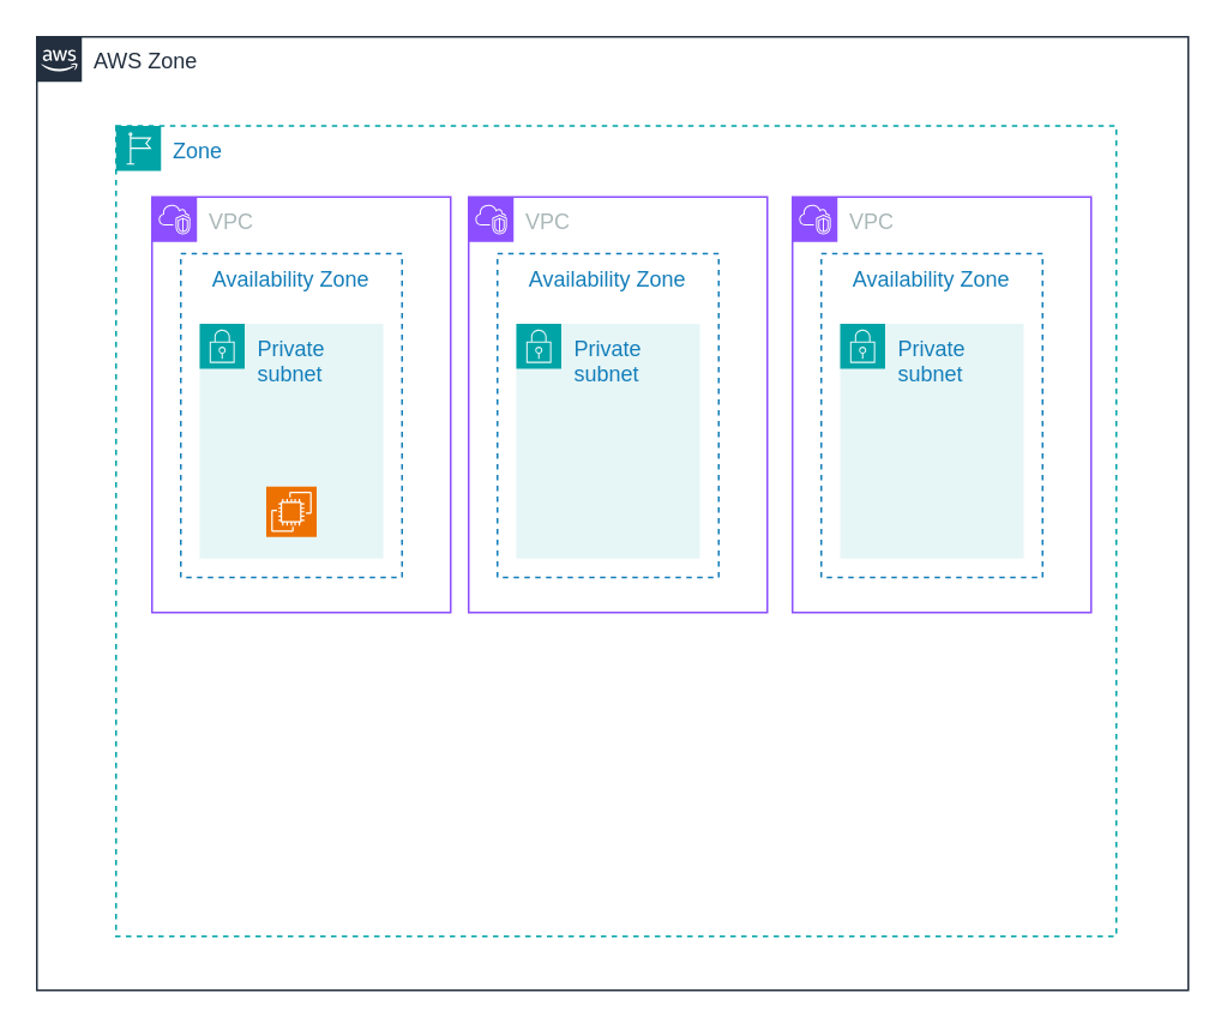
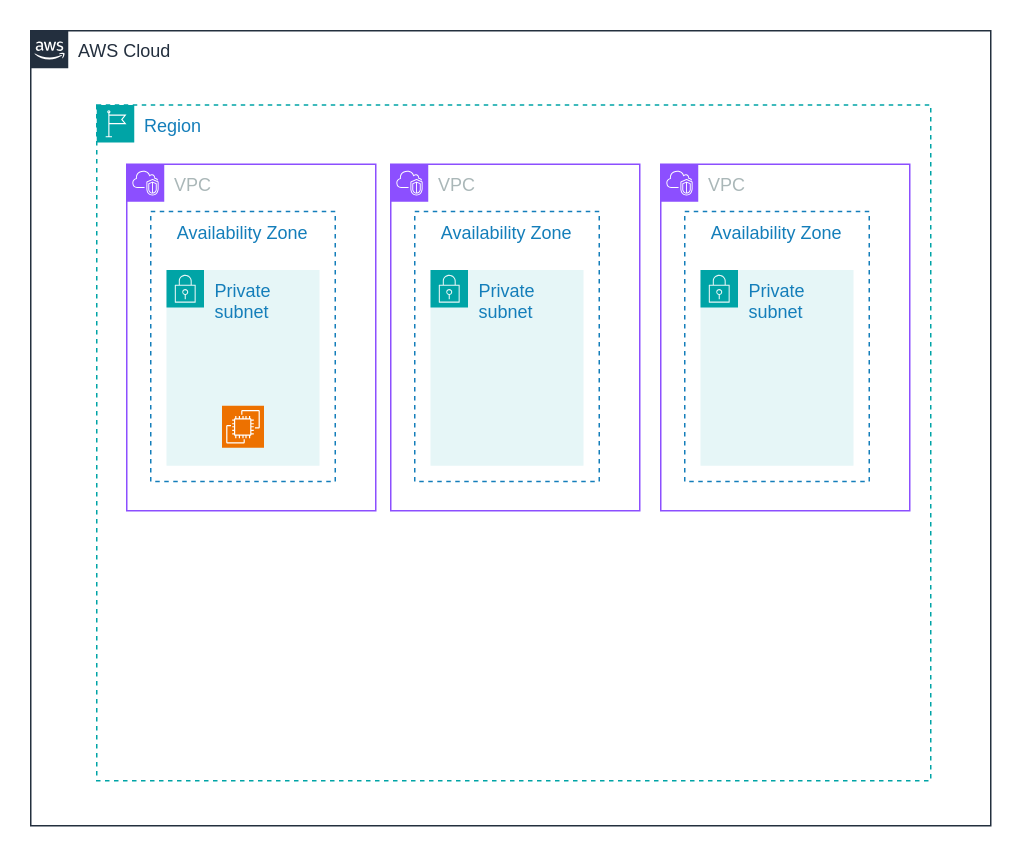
  <mxCell id="0" />
  <mxCell id="1" parent="0" />
- <mxCell id="2" value="AWS Zone" style="points=[[0,0],[0.25,0],[0.5,0],[0.75,0],[1,0],[1,0.25],[1,0.5],[1,0.75],[1,1],[0.75,1],[0.5,1],[0.25,1],[0,1],[0,0.75],[0,0.5],[0,0.25]];outlineConnect=0;gradientColor=none;html=1;whiteSpace=wrap;fontSize=12;fontStyle=0;container=1;pointerEvents=0;collapsible=0;recursiveResize=0;shape=mxgraph.aws4.group;grIcon=mxgraph.aws4.group_aws_cloud_alt;strokeColor=#232F3E;fillColor=none;verticalAlign=top;align=left;spacingLeft=30;fontColor=#232F3E;dashed=0;" parent="1" vertex="1"><mxGeometry x="20" y="20" width="640" height="530" as="geometry" /></mxCell>
+ <mxCell id="2" value="AWS Cloud" style="points=[[0,0],[0.25,0],[0.5,0],[0.75,0],[1,0],[1,0.25],[1,0.5],[1,0.75],[1,1],[0.75,1],[0.5,1],[0.25,1],[0,1],[0,0.75],[0,0.5],[0,0.25]];outlineConnect=0;gradientColor=none;html=1;whiteSpace=wrap;fontSize=12;fontStyle=0;container=1;pointerEvents=0;collapsible=0;recursiveResize=0;shape=mxgraph.aws4.group;grIcon=mxgraph.aws4.group_aws_cloud_alt;strokeColor=#232F3E;fillColor=none;verticalAlign=top;align=left;spacingLeft=30;fontColor=#232F3E;dashed=0;" parent="1" vertex="1"><mxGeometry x="20" y="20" width="640" height="530" as="geometry" /></mxCell>
  <mxCell id="3" value="VPC" style="points=[[0,0],[0.25,0],[0.5,0],[0.75,0],[1,0],[1,0.25],[1,0.5],[1,0.75],[1,1],[0.75,1],[0.5,1],[0.25,1],[0,1],[0,0.75],[0,0.5],[0,0.25]];outlineConnect=0;gradientColor=none;html=1;whiteSpace=wrap;fontSize=12;fontStyle=0;container=1;pointerEvents=0;collapsible=0;recursiveResize=0;shape=mxgraph.aws4.group;grIcon=mxgraph.aws4.group_vpc2;strokeColor=#8C4FFF;fillColor=none;verticalAlign=top;align=left;spacingLeft=30;fontColor=#AAB7B8;dashed=0;" parent="2" vertex="1"><mxGeometry x="64" y="89" width="166" height="231" as="geometry" /></mxCell>
- <mxCell id="4" value="Zone" style="points=[[0,0],[0.25,0],[0.5,0],[0.75,0],[1,0],[1,0.25],[1,0.5],[1,0.75],[1,1],[0.75,1],[0.5,1],[0.25,1],[0,1],[0,0.75],[0,0.5],[0,0.25]];outlineConnect=0;gradientColor=none;html=1;whiteSpace=wrap;fontSize=12;fontStyle=0;container=1;pointerEvents=0;collapsible=0;recursiveResize=0;shape=mxgraph.aws4.group;grIcon=mxgraph.aws4.group_region;strokeColor=#00A4A6;fillColor=none;verticalAlign=top;align=left;spacingLeft=30;fontColor=#147EBA;dashed=1;" parent="2" vertex="1"><mxGeometry x="44" y="49.5" width="556" height="450.5" as="geometry" /></mxCell>
+ <mxCell id="4" value="Region" style="points=[[0,0],[0.25,0],[0.5,0],[0.75,0],[1,0],[1,0.25],[1,0.5],[1,0.75],[1,1],[0.75,1],[0.5,1],[0.25,1],[0,1],[0,0.75],[0,0.5],[0,0.25]];outlineConnect=0;gradientColor=none;html=1;whiteSpace=wrap;fontSize=12;fontStyle=0;container=1;pointerEvents=0;collapsible=0;recursiveResize=0;shape=mxgraph.aws4.group;grIcon=mxgraph.aws4.group_region;strokeColor=#00A4A6;fillColor=none;verticalAlign=top;align=left;spacingLeft=30;fontColor=#147EBA;dashed=1;" parent="2" vertex="1"><mxGeometry x="44" y="49.5" width="556" height="450.5" as="geometry" /></mxCell>
  <mxCell id="5" value="Private subnet" style="points=[[0,0],[0.25,0],[0.5,0],[0.75,0],[1,0],[1,0.25],[1,0.5],[1,0.75],[1,1],[0.75,1],[0.5,1],[0.25,1],[0,1],[0,0.75],[0,0.5],[0,0.25]];outlineConnect=0;gradientColor=none;html=1;whiteSpace=wrap;fontSize=12;fontStyle=0;container=0;pointerEvents=0;collapsible=0;recursiveResize=0;shape=mxgraph.aws4.group;grIcon=mxgraph.aws4.group_security_group;grStroke=0;strokeColor=#00A4A6;fillColor=#E6F6F7;verticalAlign=top;align=left;spacingLeft=30;fontColor=#147EBA;dashed=0;" vertex="1" parent="4"><mxGeometry x="46.5" y="110" width="102" height="130.5" as="geometry" /></mxCell>
  <mxCell id="6" value="Availability Zone" style="fillColor=none;strokeColor=#147EBA;dashed=1;verticalAlign=top;fontStyle=0;fontColor=#147EBA;whiteSpace=wrap;html=1;" parent="4" vertex="1"><mxGeometry x="36" y="71" width="123" height="180" as="geometry" /></mxCell>
  <mxCell id="7" value="" style="sketch=0;points=[[0,0,0],[0.25,0,0],[0.5,0,0],[0.75,0,0],[1,0,0],[0,1,0],[0.25,1,0],[0.5,1,0],[0.75,1,0],[1,1,0],[0,0.25,0],[0,0.5,0],[0,0.75,0],[1,0.25,0],[1,0.5,0],[1,0.75,0]];outlineConnect=0;fontColor=#232F3E;fillColor=#ED7100;strokeColor=#ffffff;dashed=0;verticalLabelPosition=bottom;verticalAlign=top;align=center;html=1;fontSize=12;fontStyle=0;aspect=fixed;shape=mxgraph.aws4.resourceIcon;resIcon=mxgraph.aws4.ec2;" parent="4" vertex="1"><mxGeometry x="83.5" y="200.5" width="28" height="28" as="geometry" /></mxCell>
  <mxCell id="8" value="VPC" style="points=[[0,0],[0.25,0],[0.5,0],[0.75,0],[1,0],[1,0.25],[1,0.5],[1,0.75],[1,1],[0.75,1],[0.5,1],[0.25,1],[0,1],[0,0.75],[0,0.5],[0,0.25]];outlineConnect=0;gradientColor=none;html=1;whiteSpace=wrap;fontSize=12;fontStyle=0;container=1;pointerEvents=0;collapsible=0;recursiveResize=0;shape=mxgraph.aws4.group;grIcon=mxgraph.aws4.group_vpc2;strokeColor=#8C4FFF;fillColor=none;verticalAlign=top;align=left;spacingLeft=30;fontColor=#AAB7B8;dashed=0;" vertex="1" parent="4"><mxGeometry x="196" y="39.5" width="166" height="231" as="geometry" /></mxCell>
  <mxCell id="9" value="Private subnet" style="points=[[0,0],[0.25,0],[0.5,0],[0.75,0],[1,0],[1,0.25],[1,0.5],[1,0.75],[1,1],[0.75,1],[0.5,1],[0.25,1],[0,1],[0,0.75],[0,0.5],[0,0.25]];outlineConnect=0;gradientColor=none;html=1;whiteSpace=wrap;fontSize=12;fontStyle=0;container=0;pointerEvents=0;collapsible=0;recursiveResize=0;shape=mxgraph.aws4.group;grIcon=mxgraph.aws4.group_security_group;grStroke=0;strokeColor=#00A4A6;fillColor=#E6F6F7;verticalAlign=top;align=left;spacingLeft=30;fontColor=#147EBA;dashed=0;" vertex="1" parent="4"><mxGeometry x="222.5" y="110" width="102" height="130.5" as="geometry" /></mxCell>
  <mxCell id="10" value="Availability Zone" style="fillColor=none;strokeColor=#147EBA;dashed=1;verticalAlign=top;fontStyle=0;fontColor=#147EBA;whiteSpace=wrap;html=1;" vertex="1" parent="4"><mxGeometry x="212" y="71" width="123" height="180" as="geometry" /></mxCell>
  <mxCell id="11" value="VPC" style="points=[[0,0],[0.25,0],[0.5,0],[0.75,0],[1,0],[1,0.25],[1,0.5],[1,0.75],[1,1],[0.75,1],[0.5,1],[0.25,1],[0,1],[0,0.75],[0,0.5],[0,0.25]];outlineConnect=0;gradientColor=none;html=1;whiteSpace=wrap;fontSize=12;fontStyle=0;container=1;pointerEvents=0;collapsible=0;recursiveResize=0;shape=mxgraph.aws4.group;grIcon=mxgraph.aws4.group_vpc2;strokeColor=#8C4FFF;fillColor=none;verticalAlign=top;align=left;spacingLeft=30;fontColor=#AAB7B8;dashed=0;" vertex="1" parent="4"><mxGeometry x="376" y="39.5" width="166" height="231" as="geometry" /></mxCell>
  <mxCell id="12" value="Private subnet" style="points=[[0,0],[0.25,0],[0.5,0],[0.75,0],[1,0],[1,0.25],[1,0.5],[1,0.75],[1,1],[0.75,1],[0.5,1],[0.25,1],[0,1],[0,0.75],[0,0.5],[0,0.25]];outlineConnect=0;gradientColor=none;html=1;whiteSpace=wrap;fontSize=12;fontStyle=0;container=0;pointerEvents=0;collapsible=0;recursiveResize=0;shape=mxgraph.aws4.group;grIcon=mxgraph.aws4.group_security_group;grStroke=0;strokeColor=#00A4A6;fillColor=#E6F6F7;verticalAlign=top;align=left;spacingLeft=30;fontColor=#147EBA;dashed=0;" vertex="1" parent="4"><mxGeometry x="402.5" y="110" width="102" height="130.5" as="geometry" /></mxCell>
  <mxCell id="13" value="Availability Zone" style="fillColor=none;strokeColor=#147EBA;dashed=1;verticalAlign=top;fontStyle=0;fontColor=#147EBA;whiteSpace=wrap;html=1;" vertex="1" parent="4"><mxGeometry x="392" y="71" width="123" height="180" as="geometry" /></mxCell>
